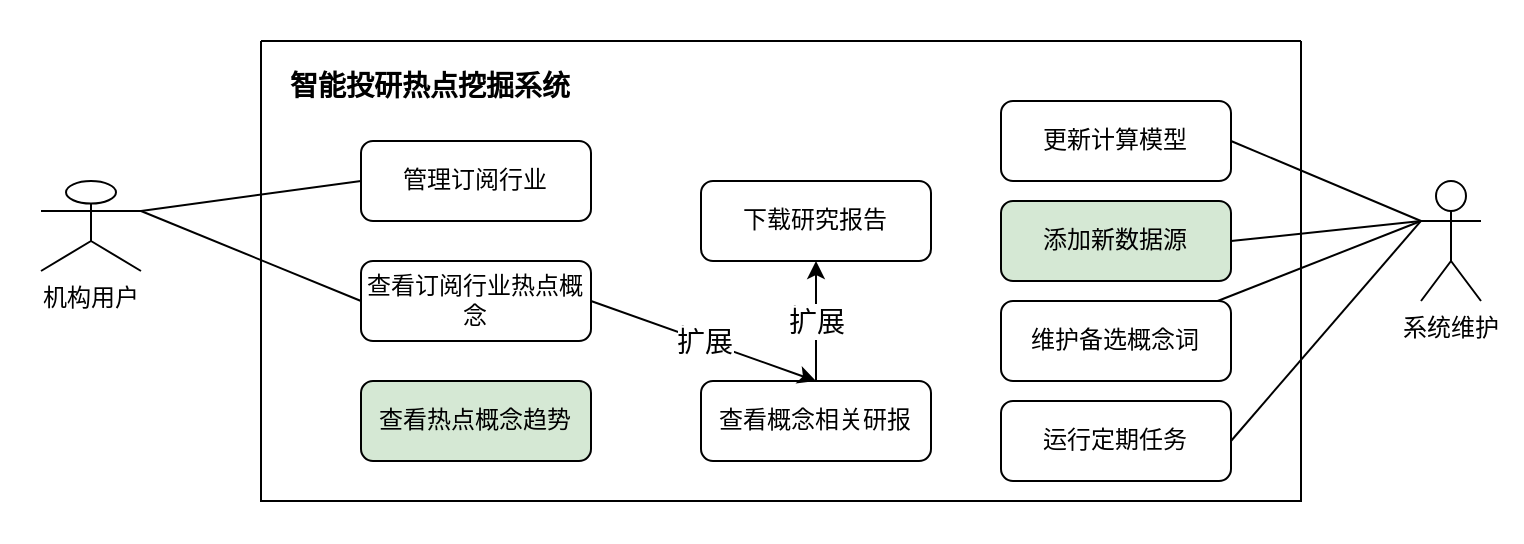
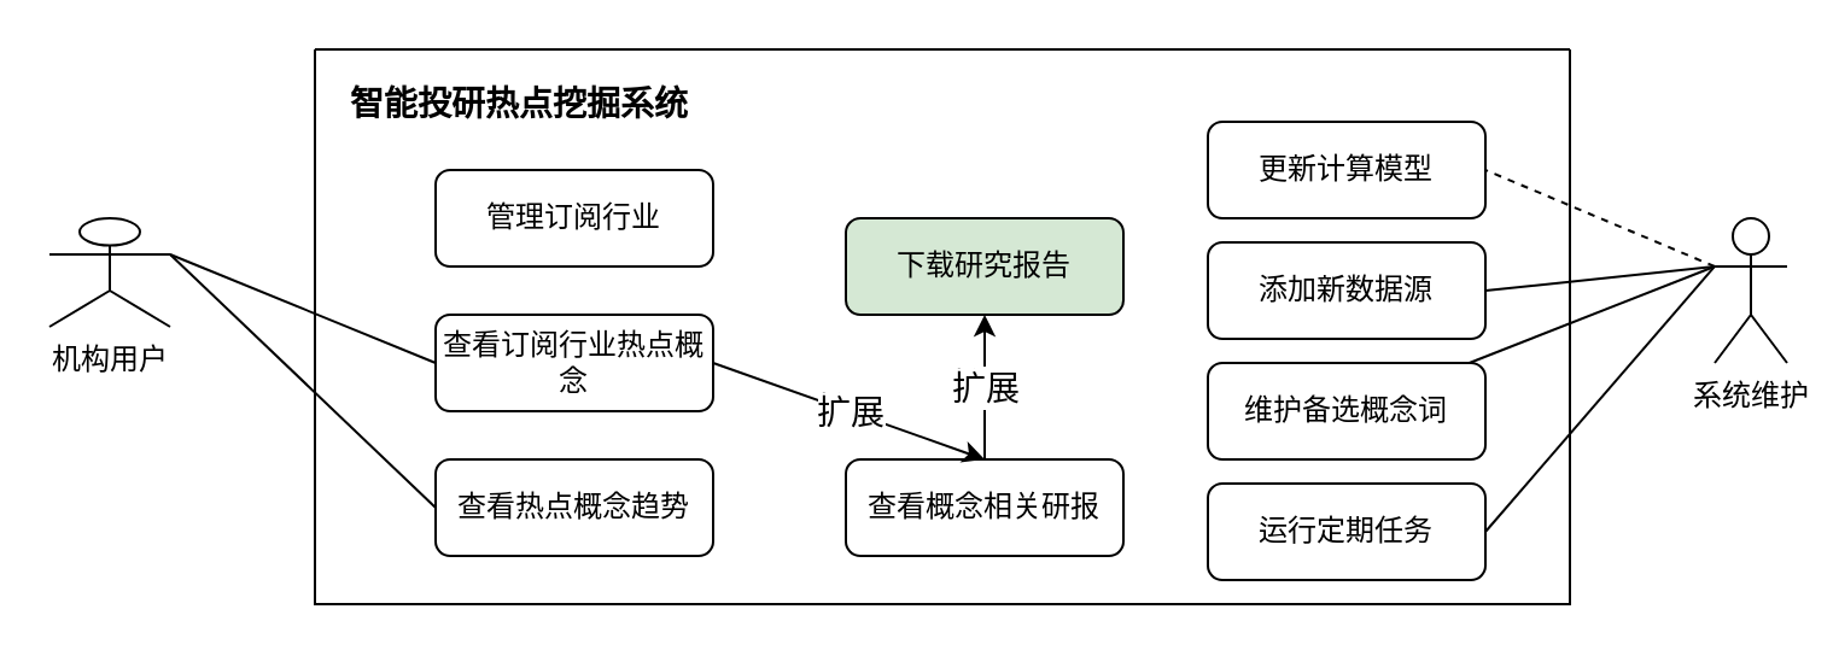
  <mxCell id="0" />
  <mxCell id="1" parent="0" />
- <mxCell id="2" style="rounded=0;orthogonalLoop=1;jettySize=auto;html=1;exitX=1;exitY=0.333;exitDx=0;exitDy=0;exitPerimeter=0;entryX=0;entryY=0.5;entryDx=0;entryDy=0;fontSize=14;endArrow=none;endFill=0;" parent="1" source="5" target="7" edge="1"><mxGeometry relative="1" as="geometry" /></mxCell>
  <mxCell id="3" style="edgeStyle=none;rounded=0;orthogonalLoop=1;jettySize=auto;html=1;exitX=1;exitY=0.333;exitDx=0;exitDy=0;exitPerimeter=0;entryX=0;entryY=0.5;entryDx=0;entryDy=0;fontSize=14;endArrow=none;endFill=0;" parent="1" source="5" target="8" edge="1"><mxGeometry relative="1" as="geometry" /></mxCell>
+ <mxCell id="4" style="edgeStyle=none;rounded=0;orthogonalLoop=1;jettySize=auto;html=1;exitX=1;exitY=0.333;exitDx=0;exitDy=0;exitPerimeter=0;entryX=0;entryY=0.5;entryDx=0;entryDy=0;fontSize=14;endArrow=none;endFill=0;" parent="1" source="5" target="9" edge="1"><mxGeometry relative="1" as="geometry" /></mxCell>
  <mxCell id="5" value="机构用户" style="shape=umlActor;verticalLabelPosition=bottom;verticalAlign=top;html=1;outlineConnect=0;" parent="1" vertex="1"><mxGeometry x="20" y="90" width="50" height="45" as="geometry" /></mxCell>
  <mxCell id="6" value="" style="swimlane;startSize=0;" parent="1" vertex="1"><mxGeometry x="130" y="20" width="520" height="230" as="geometry" /></mxCell>
  <mxCell id="7" value="管理订阅行业" style="rounded=1;whiteSpace=wrap;html=1;" parent="6" vertex="1"><mxGeometry x="50" y="50" width="115" height="40" as="geometry" /></mxCell>
  <mxCell id="8" value="查看订阅行业热点概念" style="rounded=1;whiteSpace=wrap;html=1;" parent="6" vertex="1"><mxGeometry x="50" y="110" width="115" height="40" as="geometry" /></mxCell>
- <mxCell id="9" value="查看热点概念趋势" style="rounded=1;whiteSpace=wrap;html=1;fillColor=#d5e8d4;" parent="6" vertex="1"><mxGeometry x="50" y="170" width="115" height="40" as="geometry" /></mxCell>
+ <mxCell id="9" value="查看热点概念趋势" style="rounded=1;whiteSpace=wrap;html=1;" parent="6" vertex="1"><mxGeometry x="50" y="170" width="115" height="40" as="geometry" /></mxCell>
  <mxCell id="10" value="查看概念相关研报" style="rounded=1;whiteSpace=wrap;html=1;" parent="6" vertex="1"><mxGeometry x="220" y="170" width="115" height="40" as="geometry" /></mxCell>
  <mxCell id="11" value="扩展" style="endArrow=classic;html=1;rounded=0;fontSize=14;exitX=1;exitY=0.5;exitDx=0;exitDy=0;entryX=0.5;entryY=0;entryDx=0;entryDy=0;" parent="6" source="8" target="10" edge="1"><mxGeometry relative="1" as="geometry"><mxPoint x="120" y="150" as="sourcePoint" /><mxPoint x="220" y="150" as="targetPoint" /></mxGeometry></mxCell>
  <mxCell id="12" value="扩展" style="edgeLabel;resizable=0;html=1;align=center;verticalAlign=middle;fontSize=14;" parent="11" connectable="0" vertex="1"><mxGeometry relative="1" as="geometry" /></mxCell>
- <mxCell id="13" value="下载研究报告" style="rounded=1;whiteSpace=wrap;html=1;" parent="6" vertex="1"><mxGeometry x="220" y="70" width="115" height="40" as="geometry" /></mxCell>
+ <mxCell id="13" value="下载研究报告" style="rounded=1;whiteSpace=wrap;html=1;fillColor=#d5e8d4;" parent="6" vertex="1"><mxGeometry x="220" y="70" width="115" height="40" as="geometry" /></mxCell>
  <mxCell id="14" value="扩展" style="endArrow=classic;html=1;rounded=0;fontSize=14;exitX=0.5;exitY=0;exitDx=0;exitDy=0;entryX=0.5;entryY=1;entryDx=0;entryDy=0;" parent="6" source="10" target="13" edge="1"><mxGeometry relative="1" as="geometry"><mxPoint x="175" y="140" as="sourcePoint" /><mxPoint x="287.5" y="180" as="targetPoint" /></mxGeometry></mxCell>
  <mxCell id="15" value="扩展" style="edgeLabel;resizable=0;html=1;align=center;verticalAlign=middle;fontSize=14;" parent="14" connectable="0" vertex="1"><mxGeometry relative="1" as="geometry" /></mxCell>
  <mxCell id="16" value="更新计算模型" style="rounded=1;whiteSpace=wrap;html=1;" parent="6" vertex="1"><mxGeometry x="370" y="30" width="115" height="40" as="geometry" /></mxCell>
- <mxCell id="17" value="添加新数据源" style="rounded=1;whiteSpace=wrap;html=1;fillColor=#d5e8d4;" parent="6" vertex="1"><mxGeometry x="370" y="80" width="115" height="40" as="geometry" /></mxCell>
+ <mxCell id="17" value="添加新数据源" style="rounded=1;whiteSpace=wrap;html=1;" parent="6" vertex="1"><mxGeometry x="370" y="80" width="115" height="40" as="geometry" /></mxCell>
  <mxCell id="18" value="维护备选概念词" style="rounded=1;whiteSpace=wrap;html=1;" vertex="1" parent="6"><mxGeometry x="370" y="130" width="115" height="40" as="geometry" /></mxCell>
  <mxCell id="19" value="运行定期任务" style="rounded=1;whiteSpace=wrap;html=1;" vertex="1" parent="6"><mxGeometry x="370" y="180" width="115" height="40" as="geometry" /></mxCell>
  <mxCell id="20" value="&lt;h1&gt;&lt;font style=&quot;font-size: 14px&quot;&gt;智能投研热点挖掘系统&lt;/font&gt;&lt;/h1&gt;" style="text;html=1;strokeColor=none;fillColor=none;spacing=5;spacingTop=-20;whiteSpace=wrap;overflow=hidden;rounded=0;" parent="1" vertex="1"><mxGeometry x="140" y="20" width="240" height="40" as="geometry" /></mxCell>
- <mxCell id="21" style="rounded=0;orthogonalLoop=1;jettySize=auto;html=1;exitX=0;exitY=0.333;exitDx=0;exitDy=0;exitPerimeter=0;entryX=1;entryY=0.5;entryDx=0;entryDy=0;endArrow=none;endFill=0;" parent="1" source="25" target="16" edge="1"><mxGeometry relative="1" as="geometry" /></mxCell>
+ <mxCell id="21" style="rounded=0;orthogonalLoop=1;jettySize=auto;html=1;exitX=0;exitY=0.333;exitDx=0;exitDy=0;exitPerimeter=0;entryX=1;entryY=0.5;entryDx=0;entryDy=0;endArrow=none;endFill=0;dashed=1;" parent="1" source="25" target="16" edge="1"><mxGeometry relative="1" as="geometry" /></mxCell>
  <mxCell id="22" style="edgeStyle=none;rounded=0;orthogonalLoop=1;jettySize=auto;html=1;exitX=0;exitY=0.333;exitDx=0;exitDy=0;exitPerimeter=0;entryX=1;entryY=0.5;entryDx=0;entryDy=0;endArrow=none;endFill=0;" parent="1" source="25" target="17" edge="1"><mxGeometry relative="1" as="geometry" /></mxCell>
  <mxCell id="23" style="rounded=0;orthogonalLoop=1;jettySize=auto;html=1;exitX=0;exitY=0.333;exitDx=0;exitDy=0;exitPerimeter=0;strokeWidth=1;endArrow=none;endFill=0;" edge="1" parent="1" source="25" target="18"><mxGeometry relative="1" as="geometry" /></mxCell>
  <mxCell id="24" style="edgeStyle=none;rounded=0;orthogonalLoop=1;jettySize=auto;html=1;exitX=0;exitY=0.333;exitDx=0;exitDy=0;exitPerimeter=0;entryX=1;entryY=0.5;entryDx=0;entryDy=0;endArrow=none;endFill=0;strokeWidth=1;" edge="1" parent="1" source="25" target="19"><mxGeometry relative="1" as="geometry" /></mxCell>
  <mxCell id="25" value="系统维护" style="shape=umlActor;verticalLabelPosition=bottom;verticalAlign=top;html=1;outlineConnect=0;" parent="1" vertex="1"><mxGeometry x="710" y="90" width="30" height="60" as="geometry" /></mxCell>
